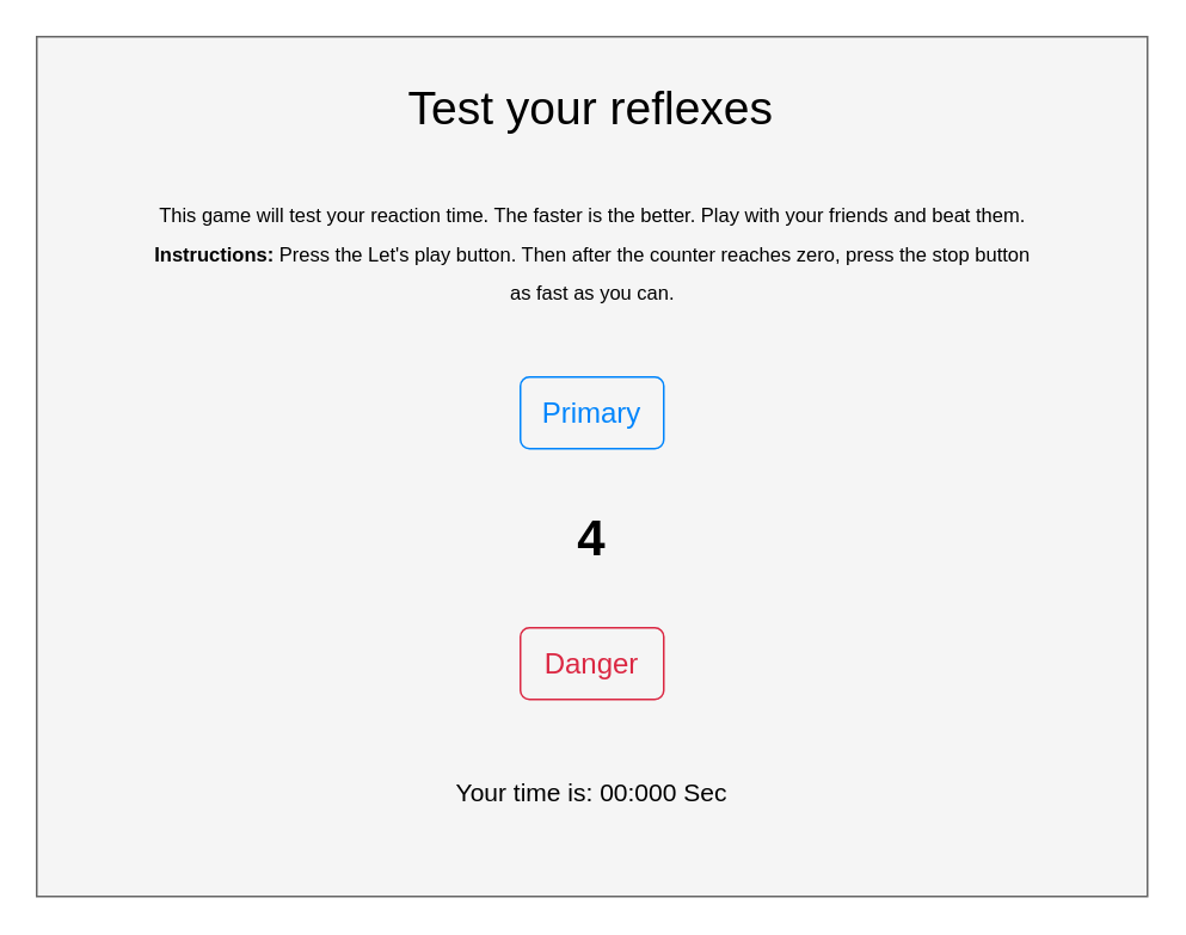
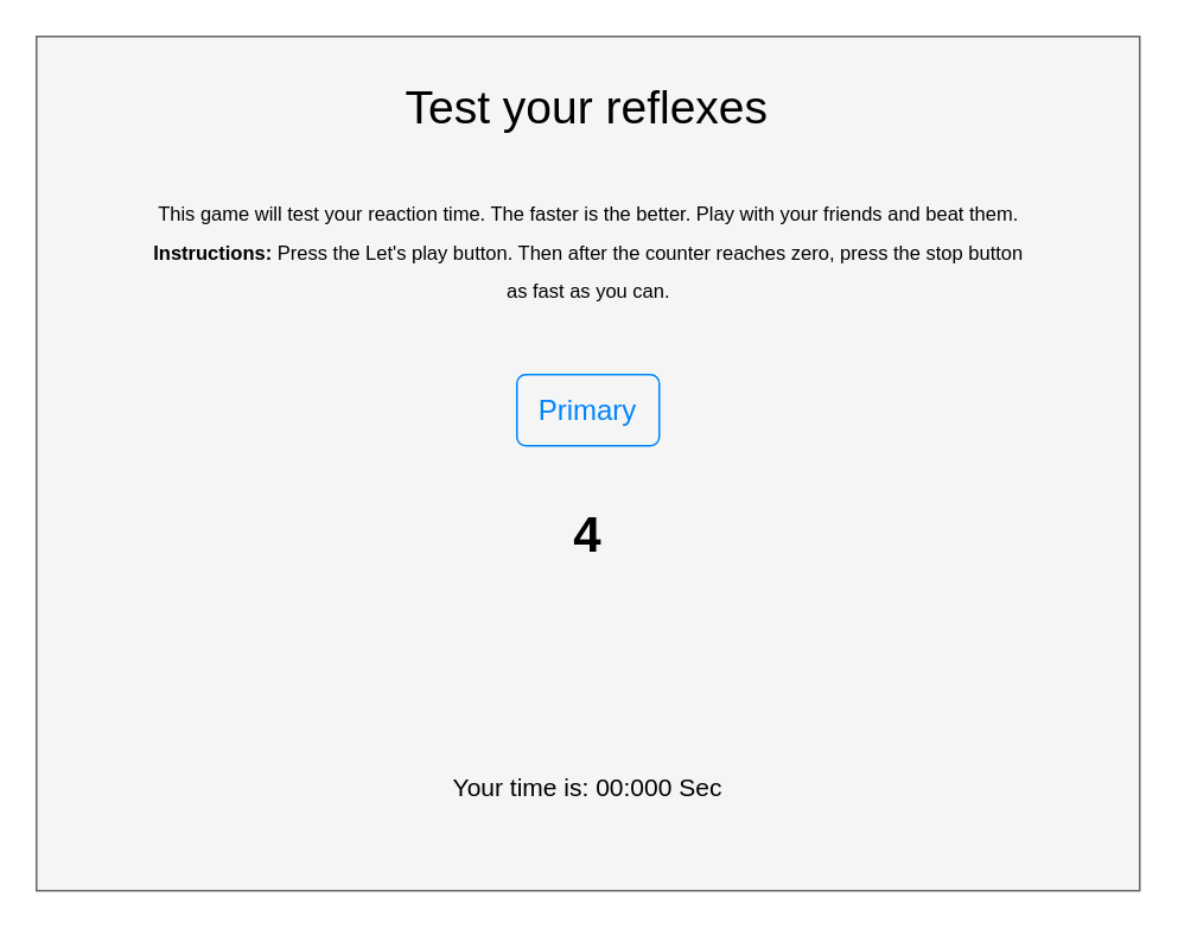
  <mxCell id="0" />
  <mxCell id="1" parent="0" />
  <mxCell id="2" value="" style="rounded=0;whiteSpace=wrap;html=1;fillColor=#f5f5f5;strokeColor=#666666;fontColor=#333333;" parent="1" vertex="1"><mxGeometry x="20" y="20" width="620" height="480" as="geometry" /></mxCell>
  <mxCell id="3" value="Test your reflexes" style="text;html=1;strokeColor=none;fillColor=none;align=center;verticalAlign=middle;whiteSpace=wrap;rounded=0;fontSize=26;" parent="1" vertex="1"><mxGeometry x="225" y="50" width="209" height="20" as="geometry" /></mxCell>
  <mxCell id="4" value="&lt;font style=&quot;font-size: 11px&quot;&gt;This game will test your reaction time. The faster is the better. Play with your friends and beat them.&lt;br&gt;&lt;b&gt;Instructions: &lt;/b&gt;Press the Let's play button. Then after the counter reaches zero, press the stop button as fast as you can.&lt;br&gt;&lt;/font&gt;" style="text;html=1;strokeColor=none;fillColor=none;align=center;verticalAlign=middle;whiteSpace=wrap;rounded=0;fontSize=18;" parent="1" vertex="1"><mxGeometry x="80.5" y="110" width="499" height="60" as="geometry" /></mxCell>
  <mxCell id="5" value="4" style="text;html=1;strokeColor=none;fillColor=none;align=center;verticalAlign=middle;whiteSpace=wrap;rounded=0;fontSize=28;fontStyle=1" parent="1" vertex="1"><mxGeometry x="310" y="290" width="40" height="20" as="geometry" /></mxCell>
  <mxCell id="6" value="&lt;font style=&quot;font-size: 14px&quot;&gt;Your time is: 00:000 Sec&lt;/font&gt;" style="text;html=1;strokeColor=none;fillColor=none;align=center;verticalAlign=middle;whiteSpace=wrap;rounded=0;labelBackgroundColor=none;fontSize=22;" parent="1" vertex="1"><mxGeometry x="242" y="430" width="176" height="20" as="geometry" /></mxCell>
- <mxCell id="7" value="Danger" style="html=1;shadow=0;dashed=0;shape=mxgraph.bootstrap.rrect;rSize=5;strokeColor=#DB2843;strokeWidth=1;fillColor=none;fontColor=#DB2843;whiteSpace=wrap;align=center;verticalAlign=middle;spacingLeft=0;fontStyle=0;fontSize=16;spacing=5;labelBackgroundColor=none;" parent="1" vertex="1"><mxGeometry x="290" y="350" width="80" height="40" as="geometry" /></mxCell>
  <mxCell id="8" value="Primary" style="html=1;shadow=0;dashed=0;shape=mxgraph.bootstrap.rrect;rSize=5;strokeColor=#0085FC;strokeWidth=1;fillColor=none;fontColor=#0085FC;whiteSpace=wrap;align=center;verticalAlign=middle;spacingLeft=0;fontStyle=0;fontSize=16;spacing=5;labelBackgroundColor=none;" parent="1" vertex="1"><mxGeometry x="290" y="210" width="80" height="40" as="geometry" /></mxCell>
